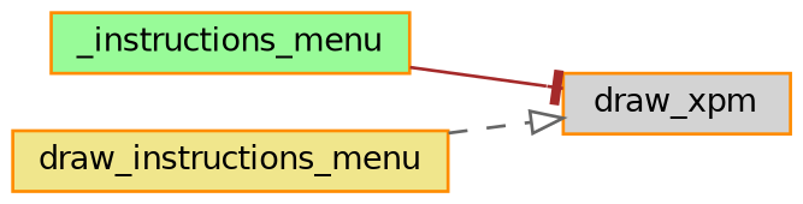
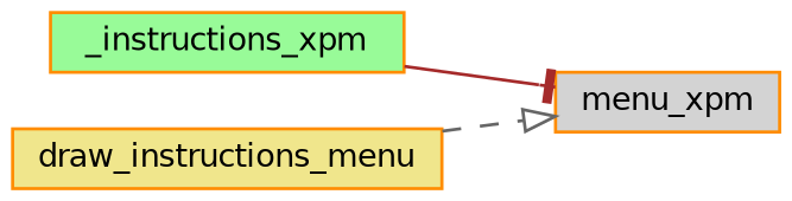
  digraph {
    rankdir=LR
    node [color=darkorange fontname=Helvetica fontsize=10 shape=box style=filled]
    edge [fontname=Helvetica fontsize=10 labelfontname=Helvetica labelfontsize=10]
-   n1 [fillcolor=palegreen fontcolor=black height=0.2 label=_instructions_menu width=0.4]
-   n2 [fillcolor=lightgrey height=0.2 label=draw_xpm width=0.4]
+   n1 [fillcolor=palegreen fontcolor=black height=0.2 label=_instructions_xpm width=0.4]
+   n2 [fillcolor=lightgrey height=0.2 label=menu_xpm width=0.4]
    n3 [fillcolor=khaki height=0.2 label=draw_instructions_menu width=0.4]
    n1 -> n2 [arrowhead=tee color=brown style=solid]
    n3 -> n2 [arrowhead=onormal color=gray40 style=dashed]
  }
